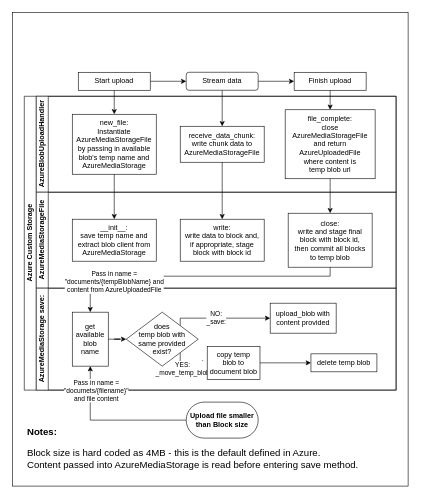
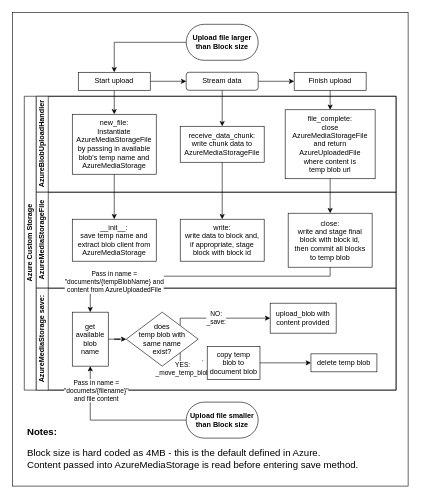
  <mxCell id="0" />
  <mxCell id="1" parent="0" />
  <mxCell id="2" value="" style="rounded=0;whiteSpace=wrap;html=1;" parent="1" vertex="1"><mxGeometry x="20" y="20" width="660" height="790" as="geometry" /></mxCell>
  <mxCell id="3" value="Azure Custom Storage" style="swimlane;html=1;childLayout=stackLayout;resizeParent=1;resizeParentMax=0;horizontal=0;startSize=20;horizontalStack=0;direction=east;" parent="1" vertex="1"><mxGeometry x="40" y="160" width="620" height="490" as="geometry" /></mxCell>
  <mxCell id="4" value="AzureBlobUploadHandler" style="swimlane;html=1;startSize=20;horizontal=0;" parent="3" vertex="1"><mxGeometry x="20" width="600" height="160" as="geometry" /></mxCell>
  <mxCell id="5" value="new_file:&lt;br&gt;Instantiate AzureMediaStorageFile by passing in available blob's temp name and&lt;br&gt;AzureMediaStorage" style="rounded=0;whiteSpace=wrap;html=1;fontFamily=Helvetica;fontSize=12;fontColor=#000000;align=center;" parent="4" vertex="1"><mxGeometry x="60" y="30" width="140" height="100" as="geometry" /></mxCell>
  <mxCell id="6" value="receive_data_chunk:&lt;br&gt;write chunk data to&lt;br&gt;AzureMediaStorageFile" style="rounded=0;whiteSpace=wrap;html=1;fontFamily=Helvetica;fontSize=12;fontColor=#000000;align=center;" parent="4" vertex="1"><mxGeometry x="240" y="50" width="140" height="60" as="geometry" /></mxCell>
  <mxCell id="7" value="file_complete: &lt;br&gt;close AzureMediaStorageFile&lt;br&gt;and return&lt;br&gt;AzureUploadedFile&lt;br&gt;where content is&lt;br&gt;temp blob url" style="rounded=0;whiteSpace=wrap;html=1;fontFamily=Helvetica;fontSize=12;fontColor=#000000;align=center;" parent="4" vertex="1"><mxGeometry x="415" y="22.5" width="150" height="115" as="geometry" /></mxCell>
  <mxCell id="8" value="AzureMediaStorageFile" style="swimlane;html=1;startSize=20;horizontal=0;" parent="3" vertex="1"><mxGeometry x="20" y="160" width="600" height="160" as="geometry" /></mxCell>
  <mxCell id="9" value="__init__:&lt;br&gt;save temp name and extract blob client from AzureMediaStorage" style="rounded=0;whiteSpace=wrap;html=1;fontFamily=Helvetica;fontSize=12;fontColor=#000000;align=center;" parent="8" vertex="1"><mxGeometry x="60" y="45" width="140" height="70" as="geometry" /></mxCell>
  <mxCell id="10" value="write:&lt;br&gt;write data to block and,&lt;br&gt;if appropriate, stage&lt;br&gt;block with block id" style="rounded=0;whiteSpace=wrap;html=1;fontFamily=Helvetica;fontSize=12;fontColor=#000000;align=center;" parent="8" vertex="1"><mxGeometry x="240" y="45" width="140" height="70" as="geometry" /></mxCell>
  <mxCell id="11" value="close:&lt;br&gt;write and stage final block with block id,&lt;br&gt;then commit all blocks&lt;br&gt;to temp blob" style="rounded=0;whiteSpace=wrap;html=1;fontFamily=Helvetica;fontSize=12;fontColor=#000000;align=center;" parent="8" vertex="1"><mxGeometry x="420" y="35" width="140" height="90" as="geometry" /></mxCell>
  <mxCell id="12" value="AzureMediaStorage save:" style="swimlane;html=1;startSize=20;horizontal=0;" parent="3" vertex="1"><mxGeometry x="20" y="320" width="600" height="170" as="geometry" /></mxCell>
  <mxCell id="13" value="YES:&lt;br&gt;_move_temp_blob" style="edgeStyle=orthogonalEdgeStyle;rounded=0;orthogonalLoop=1;jettySize=auto;html=1;exitX=1;exitY=1;exitDx=0;exitDy=0;entryX=0;entryY=0.5;entryDx=0;entryDy=0;" parent="12" source="15" target="17" edge="1"><mxGeometry x="-0.333" y="-10" relative="1" as="geometry"><Array as="points"><mxPoint x="240" y="125" /></Array><mxPoint as="offset" /></mxGeometry></mxCell>
  <mxCell id="14" value="NO:&lt;br&gt;_save:" style="edgeStyle=orthogonalEdgeStyle;rounded=0;orthogonalLoop=1;jettySize=auto;html=1;exitX=1;exitY=0;exitDx=0;exitDy=0;entryX=0;entryY=0.5;entryDx=0;entryDy=0;" parent="12" source="15" target="21" edge="1"><mxGeometry x="-0.108" relative="1" as="geometry"><Array as="points"><mxPoint x="240" y="50" /></Array><mxPoint as="offset" /></mxGeometry></mxCell>
- <mxCell id="15" value="&lt;span style=&quot;color: rgb(0, 0, 0); font-family: Helvetica; font-size: 12px; font-style: normal; font-variant-ligatures: normal; font-variant-caps: normal; font-weight: 400; letter-spacing: normal; orphans: 2; text-align: center; text-indent: 0px; text-transform: none; widows: 2; word-spacing: 0px; -webkit-text-stroke-width: 0px; background-color: rgb(251, 251, 251); text-decoration-thickness: initial; text-decoration-style: initial; text-decoration-color: initial; float: none; display: inline !important;&quot;&gt;does&lt;br&gt;temp blob with&lt;br&gt;same provided&lt;br&gt;exist?&lt;/span&gt;" style="rhombus;whiteSpace=wrap;html=1;" parent="12" vertex="1"><mxGeometry x="150" y="40" width="120" height="90" as="geometry" /></mxCell>
+ <mxCell id="15" value="&lt;span style=&quot;color: rgb(0, 0, 0); font-family: Helvetica; font-size: 12px; font-style: normal; font-variant-ligatures: normal; font-variant-caps: normal; font-weight: 400; letter-spacing: normal; orphans: 2; text-align: center; text-indent: 0px; text-transform: none; widows: 2; word-spacing: 0px; -webkit-text-stroke-width: 0px; background-color: rgb(251, 251, 251); text-decoration-thickness: initial; text-decoration-style: initial; text-decoration-color: initial; float: none; display: inline !important;&quot;&gt;does&lt;br&gt;temp blob with&lt;br&gt;same name&lt;br&gt;exist?&lt;/span&gt;" style="rhombus;whiteSpace=wrap;html=1;" parent="12" vertex="1"><mxGeometry x="150" y="40" width="120" height="90" as="geometry" /></mxCell>
  <mxCell id="16" value="" style="edgeStyle=orthogonalEdgeStyle;rounded=0;orthogonalLoop=1;jettySize=auto;html=1;" parent="12" source="17" target="18" edge="1"><mxGeometry relative="1" as="geometry" /></mxCell>
  <mxCell id="17" value="copy temp&lt;br&gt;blob to document blob" style="rounded=0;whiteSpace=wrap;html=1;" parent="12" vertex="1"><mxGeometry x="285" y="97" width="88" height="55" as="geometry" /></mxCell>
  <mxCell id="18" value="delete temp blob" style="rounded=0;whiteSpace=wrap;html=1;" parent="12" vertex="1"><mxGeometry x="458" y="109.5" width="110" height="30" as="geometry" /></mxCell>
  <mxCell id="19" value="" style="edgeStyle=orthogonalEdgeStyle;rounded=0;orthogonalLoop=1;jettySize=auto;html=1;" parent="12" source="20" target="15" edge="1"><mxGeometry relative="1" as="geometry" /></mxCell>
  <mxCell id="20" value="get available blob&lt;br&gt;name" style="rounded=0;whiteSpace=wrap;html=1;" parent="12" vertex="1"><mxGeometry x="60" y="40" width="60" height="90" as="geometry" /></mxCell>
  <mxCell id="21" value="upload_blob with content provided" style="rounded=0;whiteSpace=wrap;html=1;" parent="12" vertex="1"><mxGeometry x="390" y="25" width="110" height="50" as="geometry" /></mxCell>
  <mxCell id="22" value="" style="edgeStyle=orthogonalEdgeStyle;rounded=0;orthogonalLoop=1;jettySize=auto;html=1;" parent="3" source="5" target="9" edge="1"><mxGeometry relative="1" as="geometry" /></mxCell>
  <mxCell id="23" value="" style="edgeStyle=orthogonalEdgeStyle;rounded=0;orthogonalLoop=1;jettySize=auto;html=1;" parent="3" source="6" target="10" edge="1"><mxGeometry relative="1" as="geometry" /></mxCell>
  <mxCell id="24" value="" style="edgeStyle=orthogonalEdgeStyle;rounded=0;orthogonalLoop=1;jettySize=auto;html=1;" parent="3" source="7" target="11" edge="1"><mxGeometry relative="1" as="geometry" /></mxCell>
  <mxCell id="25" value="Pass in name =&lt;br&gt;&quot;documents/{tempBlobName} and&lt;br&gt;content from AzureUploadedFile" style="edgeStyle=orthogonalEdgeStyle;rounded=0;orthogonalLoop=1;jettySize=auto;html=1;exitX=0.5;exitY=1;exitDx=0;exitDy=0;entryX=0.5;entryY=0;entryDx=0;entryDy=0;" parent="3" source="11" target="20" edge="1"><mxGeometry x="0.579" y="10" relative="1" as="geometry"><Array as="points"><mxPoint x="510" y="300" /><mxPoint x="110" y="300" /></Array><mxPoint as="offset" /></mxGeometry></mxCell>
  <mxCell id="26" value="Pass in name =&lt;br&gt;&quot;documets/{filename}&quot;&lt;br&gt;and file content" style="edgeStyle=orthogonalEdgeStyle;rounded=0;orthogonalLoop=1;jettySize=auto;html=1;entryX=0.5;entryY=1;entryDx=0;entryDy=0;" parent="1" source="27" target="20" edge="1"><mxGeometry x="0.67" y="-10" relative="1" as="geometry"><mxPoint as="offset" /></mxGeometry></mxCell>
  <mxCell id="27" value="Upload file smaller than Block size" style="rounded=1;whiteSpace=wrap;html=1;arcSize=50;fontStyle=1" parent="1" vertex="1"><mxGeometry x="310" y="670" width="120" height="60" as="geometry" /></mxCell>
+ <mxCell id="28" style="edgeStyle=orthogonalEdgeStyle;rounded=0;orthogonalLoop=1;jettySize=auto;html=1;exitX=0;exitY=0.5;exitDx=0;exitDy=0;entryX=0.5;entryY=0;entryDx=0;entryDy=0;" parent="1" source="29" target="32" edge="1"><mxGeometry relative="1" as="geometry" /></mxCell>
+ <mxCell id="29" value="Upload file larger&lt;br&gt;than Block size" style="rounded=1;whiteSpace=wrap;html=1;arcSize=50;fontStyle=1" parent="1" vertex="1"><mxGeometry x="310" y="40" width="120" height="60" as="geometry" /></mxCell>
  <mxCell id="30" style="edgeStyle=orthogonalEdgeStyle;rounded=0;orthogonalLoop=1;jettySize=auto;html=1;exitX=1;exitY=0.5;exitDx=0;exitDy=0;entryX=0;entryY=0.5;entryDx=0;entryDy=0;" parent="1" source="32" target="35" edge="1"><mxGeometry relative="1" as="geometry" /></mxCell>
  <mxCell id="31" style="edgeStyle=orthogonalEdgeStyle;rounded=0;orthogonalLoop=1;jettySize=auto;html=1;exitX=0.5;exitY=1;exitDx=0;exitDy=0;entryX=0.5;entryY=0;entryDx=0;entryDy=0;" parent="1" source="32" target="5" edge="1"><mxGeometry relative="1" as="geometry" /></mxCell>
  <mxCell id="32" value="Start upload" style="rounded=0;whiteSpace=wrap;html=1;" parent="1" vertex="1"><mxGeometry x="130" y="120" width="120" height="30" as="geometry" /></mxCell>
  <mxCell id="33" style="edgeStyle=orthogonalEdgeStyle;rounded=0;orthogonalLoop=1;jettySize=auto;html=1;exitX=1;exitY=0.5;exitDx=0;exitDy=0;entryX=0;entryY=0.5;entryDx=0;entryDy=0;" parent="1" source="35" target="37" edge="1"><mxGeometry relative="1" as="geometry" /></mxCell>
  <mxCell id="34" style="edgeStyle=orthogonalEdgeStyle;rounded=0;orthogonalLoop=1;jettySize=auto;html=1;exitX=0.5;exitY=1;exitDx=0;exitDy=0;entryX=0.5;entryY=0;entryDx=0;entryDy=0;" parent="1" source="35" target="6" edge="1"><mxGeometry relative="1" as="geometry" /></mxCell>
  <mxCell id="35" value="Stream data" style="whiteSpace=wrap;html=1;rounded=1;" parent="1" vertex="1"><mxGeometry x="310" y="120" width="120" height="30" as="geometry" /></mxCell>
  <mxCell id="36" style="edgeStyle=orthogonalEdgeStyle;rounded=0;orthogonalLoop=1;jettySize=auto;html=1;exitX=0.5;exitY=1;exitDx=0;exitDy=0;entryX=0.5;entryY=0;entryDx=0;entryDy=0;" parent="1" source="37" target="7" edge="1"><mxGeometry relative="1" as="geometry" /></mxCell>
  <mxCell id="37" value="Finish upload" style="rounded=0;whiteSpace=wrap;html=1;" parent="1" vertex="1"><mxGeometry x="490" y="120" width="120" height="30" as="geometry" /></mxCell>
  <mxCell id="38" value="&lt;h1 style=&quot;font-size: 16px;&quot;&gt;&lt;font style=&quot;font-size: 16px;&quot;&gt;Notes:&lt;/font&gt;&lt;/h1&gt;&lt;p style=&quot;font-size: 16px;&quot;&gt;Block size is hard coded as 4MB - this is the default defined in Azure.&lt;br&gt;&lt;span style=&quot;background-color: initial;&quot;&gt;Content passed into AzureMediaStorage is read before entering save method.&lt;/span&gt;&lt;/p&gt;" style="text;html=1;spacing=5;spacingTop=-20;whiteSpace=wrap;overflow=hidden;rounded=0;" parent="1" vertex="1"><mxGeometry x="40" y="710" width="620" height="80" as="geometry" /></mxCell>
